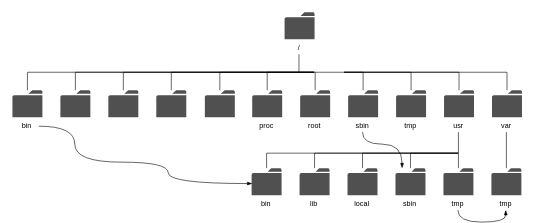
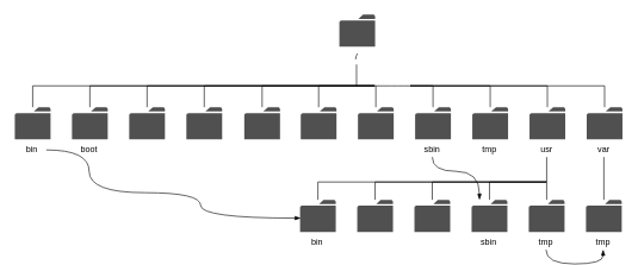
  <mxCell id="0" />
  <mxCell id="1" parent="0" />
  <mxCell id="2" value="" style="group" parent="1" vertex="1" connectable="0"><mxGeometry x="474" y="20" width="50" height="70" as="geometry" /></mxCell>
  <mxCell id="3" value="" style="pointerEvents=1;shadow=0;dashed=0;html=1;strokeColor=none;fillColor=#505050;labelPosition=center;verticalLabelPosition=bottom;verticalAlign=top;outlineConnect=0;align=center;shape=mxgraph.office.concepts.folder;" parent="2" vertex="1"><mxGeometry width="50" height="45" as="geometry" /></mxCell>
  <mxCell id="4" value="/" style="text;html=1;strokeColor=none;fillColor=none;align=center;verticalAlign=middle;whiteSpace=wrap;rounded=0;" parent="2" vertex="1"><mxGeometry x="4" y="50" width="40" height="20" as="geometry" /></mxCell>
  <mxCell id="5" value="" style="group" parent="1" vertex="1" connectable="0"><mxGeometry x="740" y="150" width="50" height="70" as="geometry" /></mxCell>
  <mxCell id="6" value="" style="pointerEvents=1;shadow=0;dashed=0;html=1;strokeColor=none;fillColor=#505050;labelPosition=center;verticalLabelPosition=bottom;verticalAlign=top;outlineConnect=0;align=center;shape=mxgraph.office.concepts.folder;" parent="5" vertex="1"><mxGeometry width="50" height="45" as="geometry" /></mxCell>
  <mxCell id="7" value="usr" style="text;html=1;strokeColor=none;fillColor=none;align=center;verticalAlign=middle;whiteSpace=wrap;rounded=0;" parent="5" vertex="1"><mxGeometry x="4" y="50" width="40" height="20" as="geometry" /></mxCell>
  <mxCell id="8" value="" style="group" parent="1" vertex="1" connectable="0"><mxGeometry x="20" y="150" width="50" height="70" as="geometry" /></mxCell>
  <mxCell id="9" value="" style="pointerEvents=1;shadow=0;dashed=0;html=1;strokeColor=none;fillColor=#505050;labelPosition=center;verticalLabelPosition=bottom;verticalAlign=top;outlineConnect=0;align=center;shape=mxgraph.office.concepts.folder;" parent="8" vertex="1"><mxGeometry width="50" height="45" as="geometry" /></mxCell>
  <mxCell id="10" value="bin" style="text;html=1;strokeColor=none;fillColor=none;align=center;verticalAlign=middle;whiteSpace=wrap;rounded=0;" parent="8" vertex="1"><mxGeometry x="4" y="50" width="40" height="20" as="geometry" /></mxCell>
  <mxCell id="11" value="" style="group" parent="1" vertex="1" connectable="0"><mxGeometry x="660" y="150" width="50" height="70" as="geometry" /></mxCell>
  <mxCell id="12" value="" style="pointerEvents=1;shadow=0;dashed=0;html=1;strokeColor=none;fillColor=#505050;labelPosition=center;verticalLabelPosition=bottom;verticalAlign=top;outlineConnect=0;align=center;shape=mxgraph.office.concepts.folder;" parent="11" vertex="1"><mxGeometry width="50" height="45" as="geometry" /></mxCell>
  <mxCell id="13" value="tmp" style="text;html=1;strokeColor=none;fillColor=none;align=center;verticalAlign=middle;whiteSpace=wrap;rounded=0;" parent="11" vertex="1"><mxGeometry x="4" y="50" width="40" height="20" as="geometry" /></mxCell>
  <mxCell id="14" value="" style="group" parent="1" vertex="1" connectable="0"><mxGeometry x="580" y="150" width="50" height="70" as="geometry" /></mxCell>
  <mxCell id="15" value="" style="pointerEvents=1;shadow=0;dashed=0;html=1;strokeColor=none;fillColor=#505050;labelPosition=center;verticalLabelPosition=bottom;verticalAlign=top;outlineConnect=0;align=center;shape=mxgraph.office.concepts.folder;" parent="14" vertex="1"><mxGeometry width="50" height="45" as="geometry" /></mxCell>
  <mxCell id="16" value="sbin" style="text;html=1;strokeColor=none;fillColor=none;align=center;verticalAlign=middle;whiteSpace=wrap;rounded=0;" parent="14" vertex="1"><mxGeometry x="4" y="50" width="40" height="20" as="geometry" /></mxCell>
  <mxCell id="17" value="" style="group" parent="1" vertex="1" connectable="0"><mxGeometry x="500" y="150" width="50" height="70" as="geometry" /></mxCell>
  <mxCell id="18" value="" style="pointerEvents=1;shadow=0;dashed=0;html=1;strokeColor=none;fillColor=#505050;labelPosition=center;verticalLabelPosition=bottom;verticalAlign=top;outlineConnect=0;align=center;shape=mxgraph.office.concepts.folder;" parent="17" vertex="1"><mxGeometry width="50" height="45" as="geometry" /></mxCell>
- <mxCell id="19" value="root" style="text;html=1;strokeColor=none;fillColor=none;align=center;verticalAlign=middle;whiteSpace=wrap;rounded=0;" parent="17" vertex="1"><mxGeometry x="4" y="50" width="40" height="20" as="geometry" /></mxCell>
  <mxCell id="20" value="" style="group" parent="1" vertex="1" connectable="0"><mxGeometry x="341" y="150" width="50" height="70" as="geometry" /></mxCell>
  <mxCell id="21" value="" style="pointerEvents=1;shadow=0;dashed=0;html=1;strokeColor=none;fillColor=#505050;labelPosition=center;verticalLabelPosition=bottom;verticalAlign=top;outlineConnect=0;align=center;shape=mxgraph.office.concepts.folder;" parent="20" vertex="1"><mxGeometry width="50" height="45" as="geometry" /></mxCell>
  <mxCell id="22" value="" style="group" parent="1" vertex="1" connectable="0"><mxGeometry x="260" y="150" width="50" height="70" as="geometry" /></mxCell>
  <mxCell id="23" value="" style="pointerEvents=1;shadow=0;dashed=0;html=1;strokeColor=none;fillColor=#505050;labelPosition=center;verticalLabelPosition=bottom;verticalAlign=top;outlineConnect=0;align=center;shape=mxgraph.office.concepts.folder;" parent="22" vertex="1"><mxGeometry width="50" height="45" as="geometry" /></mxCell>
  <mxCell id="24" value="" style="group" parent="1" vertex="1" connectable="0"><mxGeometry x="180" y="150" width="50" height="70" as="geometry" /></mxCell>
  <mxCell id="25" value="" style="pointerEvents=1;shadow=0;dashed=0;html=1;strokeColor=none;fillColor=#505050;labelPosition=center;verticalLabelPosition=bottom;verticalAlign=top;outlineConnect=0;align=center;shape=mxgraph.office.concepts.folder;" parent="24" vertex="1"><mxGeometry width="50" height="45" as="geometry" /></mxCell>
  <mxCell id="26" value="" style="group" parent="1" vertex="1" connectable="0"><mxGeometry x="100" y="150" width="50" height="70" as="geometry" /></mxCell>
  <mxCell id="27" value="" style="pointerEvents=1;shadow=0;dashed=0;html=1;strokeColor=none;fillColor=#505050;labelPosition=center;verticalLabelPosition=bottom;verticalAlign=top;outlineConnect=0;align=center;shape=mxgraph.office.concepts.folder;" parent="26" vertex="1"><mxGeometry width="50" height="45" as="geometry" /></mxCell>
+ <mxCell id="28" value="boot" style="text;html=1;strokeColor=none;fillColor=none;align=center;verticalAlign=middle;whiteSpace=wrap;rounded=0;" parent="26" vertex="1"><mxGeometry x="4" y="50" width="40" height="20" as="geometry" /></mxCell>
  <mxCell id="29" value="" style="group" parent="1" vertex="1" connectable="0"><mxGeometry x="820" y="150" width="50" height="70" as="geometry" /></mxCell>
  <mxCell id="30" value="" style="pointerEvents=1;shadow=0;dashed=0;html=1;strokeColor=none;fillColor=#505050;labelPosition=center;verticalLabelPosition=bottom;verticalAlign=top;outlineConnect=0;align=center;shape=mxgraph.office.concepts.folder;" parent="29" vertex="1"><mxGeometry width="50" height="45" as="geometry" /></mxCell>
  <mxCell id="31" value="var" style="text;html=1;strokeColor=none;fillColor=none;align=center;verticalAlign=middle;whiteSpace=wrap;rounded=0;" parent="29" vertex="1"><mxGeometry x="4" y="50" width="40" height="20" as="geometry" /></mxCell>
  <mxCell id="32" style="edgeStyle=orthogonalEdgeStyle;rounded=0;orthogonalLoop=1;jettySize=auto;html=1;endArrow=none;endFill=0;" parent="1" source="42" target="9" edge="1"><mxGeometry relative="1" as="geometry" /></mxCell>
  <mxCell id="33" style="edgeStyle=orthogonalEdgeStyle;rounded=0;orthogonalLoop=1;jettySize=auto;html=1;endArrow=none;endFill=0;" parent="1" source="42" target="27" edge="1"><mxGeometry relative="1" as="geometry" /></mxCell>
  <mxCell id="34" style="edgeStyle=orthogonalEdgeStyle;rounded=0;orthogonalLoop=1;jettySize=auto;html=1;endArrow=none;endFill=0;" parent="1" source="42" target="25" edge="1"><mxGeometry relative="1" as="geometry" /></mxCell>
  <mxCell id="35" style="edgeStyle=orthogonalEdgeStyle;rounded=0;orthogonalLoop=1;jettySize=auto;html=1;endArrow=none;endFill=0;" parent="1" source="42" target="23" edge="1"><mxGeometry relative="1" as="geometry" /></mxCell>
  <mxCell id="36" style="edgeStyle=orthogonalEdgeStyle;rounded=0;orthogonalLoop=1;jettySize=auto;html=1;endArrow=none;endFill=0;" parent="1" source="42" target="21" edge="1"><mxGeometry relative="1" as="geometry" /></mxCell>
  <mxCell id="37" style="edgeStyle=orthogonalEdgeStyle;rounded=0;orthogonalLoop=1;jettySize=auto;html=1;endArrow=none;endFill=0;" parent="1" source="42" target="15" edge="1"><mxGeometry relative="1" as="geometry" /></mxCell>
  <mxCell id="38" style="edgeStyle=orthogonalEdgeStyle;rounded=0;orthogonalLoop=1;jettySize=auto;html=1;endArrow=none;endFill=0;" parent="1" source="42" target="12" edge="1"><mxGeometry relative="1" as="geometry" /></mxCell>
  <mxCell id="39" style="edgeStyle=orthogonalEdgeStyle;rounded=0;orthogonalLoop=1;jettySize=auto;html=1;endArrow=none;endFill=0;" parent="1" source="42" target="6" edge="1"><mxGeometry relative="1" as="geometry" /></mxCell>
  <mxCell id="40" style="edgeStyle=orthogonalEdgeStyle;rounded=0;orthogonalLoop=1;jettySize=auto;html=1;endArrow=none;endFill=0;" parent="1" source="42" target="30" edge="1"><mxGeometry relative="1" as="geometry" /></mxCell>
  <mxCell id="41" style="edgeStyle=orthogonalEdgeStyle;rounded=0;orthogonalLoop=1;jettySize=auto;html=1;endArrow=none;endFill=0;" edge="1" parent="1" source="42" target="75"><mxGeometry relative="1" as="geometry" /></mxCell>
  <mxCell id="42" value="" style="rounded=0;whiteSpace=wrap;html=1;strokeColor=none;" parent="1" vertex="1"><mxGeometry x="524" y="110" width="49" height="20" as="geometry" /></mxCell>
  <mxCell id="43" value="" style="endArrow=none;html=1;exitX=0;exitY=0.5;exitDx=0;exitDy=0;entryX=1;entryY=0.5;entryDx=0;entryDy=0;" parent="1" source="42" target="42" edge="1"><mxGeometry width="50" height="50" relative="1" as="geometry"><mxPoint x="500" y="150" as="sourcePoint" /><mxPoint x="550" y="120" as="targetPoint" /><Array as="points"><mxPoint x="556" y="120" /></Array></mxGeometry></mxCell>
  <mxCell id="44" value="" style="endArrow=none;html=1;" parent="1" source="18" edge="1"><mxGeometry width="50" height="50" relative="1" as="geometry"><mxPoint x="490" y="180" as="sourcePoint" /><mxPoint x="525" y="120" as="targetPoint" /></mxGeometry></mxCell>
  <mxCell id="45" value="" style="endArrow=none;html=1;exitX=0.5;exitY=1;exitDx=0;exitDy=0;" parent="1" source="4" edge="1"><mxGeometry width="50" height="50" relative="1" as="geometry"><mxPoint x="470" y="170" as="sourcePoint" /><mxPoint x="498" y="120" as="targetPoint" /></mxGeometry></mxCell>
  <mxCell id="46" value="" style="group" parent="1" vertex="1" connectable="0"><mxGeometry x="659" y="280" width="50" height="70" as="geometry" /></mxCell>
  <mxCell id="47" value="" style="pointerEvents=1;shadow=0;dashed=0;html=1;strokeColor=none;fillColor=#505050;labelPosition=center;verticalLabelPosition=bottom;verticalAlign=top;outlineConnect=0;align=center;shape=mxgraph.office.concepts.folder;" parent="46" vertex="1"><mxGeometry width="50" height="45" as="geometry" /></mxCell>
  <mxCell id="48" value="sbin" style="text;html=1;strokeColor=none;fillColor=none;align=center;verticalAlign=middle;whiteSpace=wrap;rounded=0;" parent="46" vertex="1"><mxGeometry x="4" y="50" width="40" height="20" as="geometry" /></mxCell>
  <mxCell id="49" value="" style="group" parent="1" vertex="1" connectable="0"><mxGeometry x="499" y="280" width="50" height="70" as="geometry" /></mxCell>
  <mxCell id="50" value="" style="pointerEvents=1;shadow=0;dashed=0;html=1;strokeColor=none;fillColor=#505050;labelPosition=center;verticalLabelPosition=bottom;verticalAlign=top;outlineConnect=0;align=center;shape=mxgraph.office.concepts.folder;" parent="49" vertex="1"><mxGeometry width="50" height="45" as="geometry" /></mxCell>
- <mxCell id="51" value="lib" style="text;html=1;strokeColor=none;fillColor=none;align=center;verticalAlign=middle;whiteSpace=wrap;rounded=0;" parent="49" vertex="1"><mxGeometry x="4" y="50" width="40" height="20" as="geometry" /></mxCell>
  <mxCell id="52" value="" style="group" parent="1" vertex="1" connectable="0"><mxGeometry x="419" y="280" width="50" height="70" as="geometry" /></mxCell>
  <mxCell id="53" value="" style="pointerEvents=1;shadow=0;dashed=0;html=1;strokeColor=none;fillColor=#505050;labelPosition=center;verticalLabelPosition=bottom;verticalAlign=top;outlineConnect=0;align=center;shape=mxgraph.office.concepts.folder;" parent="52" vertex="1"><mxGeometry width="50" height="45" as="geometry" /></mxCell>
  <mxCell id="54" value="bin" style="text;html=1;strokeColor=none;fillColor=none;align=center;verticalAlign=middle;whiteSpace=wrap;rounded=0;" parent="52" vertex="1"><mxGeometry x="4" y="50" width="40" height="20" as="geometry" /></mxCell>
  <mxCell id="55" value="" style="group" parent="1" vertex="1" connectable="0"><mxGeometry x="739" y="280" width="50" height="70" as="geometry" /></mxCell>
  <mxCell id="56" value="" style="pointerEvents=1;shadow=0;dashed=0;html=1;strokeColor=none;fillColor=#505050;labelPosition=center;verticalLabelPosition=bottom;verticalAlign=top;outlineConnect=0;align=center;shape=mxgraph.office.concepts.folder;" parent="55" vertex="1"><mxGeometry width="50" height="45" as="geometry" /></mxCell>
  <mxCell id="57" value="tmp" style="text;html=1;strokeColor=none;fillColor=none;align=center;verticalAlign=middle;whiteSpace=wrap;rounded=0;" parent="55" vertex="1"><mxGeometry x="4" y="50" width="40" height="20" as="geometry" /></mxCell>
  <mxCell id="58" value="" style="group" parent="1" vertex="1" connectable="0"><mxGeometry x="579" y="280" width="50" height="70" as="geometry" /></mxCell>
  <mxCell id="59" value="" style="pointerEvents=1;shadow=0;dashed=0;html=1;strokeColor=none;fillColor=#505050;labelPosition=center;verticalLabelPosition=bottom;verticalAlign=top;outlineConnect=0;align=center;shape=mxgraph.office.concepts.folder;" parent="58" vertex="1"><mxGeometry width="50" height="45" as="geometry" /></mxCell>
- <mxCell id="60" value="local" style="text;html=1;strokeColor=none;fillColor=none;align=center;verticalAlign=middle;whiteSpace=wrap;rounded=0;" parent="58" vertex="1"><mxGeometry x="4" y="50" width="40" height="20" as="geometry" /></mxCell>
  <mxCell id="61" style="edgeStyle=orthogonalEdgeStyle;rounded=0;orthogonalLoop=1;jettySize=auto;html=1;endArrow=none;endFill=0;" parent="1" source="65" target="47" edge="1"><mxGeometry relative="1" as="geometry" /></mxCell>
  <mxCell id="62" style="edgeStyle=orthogonalEdgeStyle;rounded=0;orthogonalLoop=1;jettySize=auto;html=1;endArrow=none;endFill=0;" parent="1" source="65" target="59" edge="1"><mxGeometry relative="1" as="geometry" /></mxCell>
  <mxCell id="63" style="edgeStyle=orthogonalEdgeStyle;rounded=0;orthogonalLoop=1;jettySize=auto;html=1;endArrow=none;endFill=0;" parent="1" source="65" target="50" edge="1"><mxGeometry relative="1" as="geometry" /></mxCell>
  <mxCell id="64" style="edgeStyle=orthogonalEdgeStyle;rounded=0;orthogonalLoop=1;jettySize=auto;html=1;endArrow=none;endFill=0;" parent="1" source="65" target="53" edge="1"><mxGeometry relative="1" as="geometry" /></mxCell>
  <mxCell id="65" value="" style="rounded=0;whiteSpace=wrap;html=1;strokeColor=none;" parent="1" vertex="1"><mxGeometry x="764" y="250" width="20" height="10" as="geometry" /></mxCell>
  <mxCell id="66" value="" style="endArrow=none;html=1;entryX=0.5;entryY=1;entryDx=0;entryDy=0;" parent="1" source="56" target="7" edge="1"><mxGeometry width="50" height="50" relative="1" as="geometry"><mxPoint x="730" y="280" as="sourcePoint" /><mxPoint x="780" y="230" as="targetPoint" /></mxGeometry></mxCell>
  <mxCell id="67" value="" style="group" parent="1" vertex="1" connectable="0"><mxGeometry x="819" y="280" width="50" height="70" as="geometry" /></mxCell>
  <mxCell id="68" value="" style="pointerEvents=1;shadow=0;dashed=0;html=1;strokeColor=none;fillColor=#505050;labelPosition=center;verticalLabelPosition=bottom;verticalAlign=top;outlineConnect=0;align=center;shape=mxgraph.office.concepts.folder;" parent="67" vertex="1"><mxGeometry width="50" height="45" as="geometry" /></mxCell>
  <mxCell id="69" value="tmp" style="text;html=1;strokeColor=none;fillColor=none;align=center;verticalAlign=middle;whiteSpace=wrap;rounded=0;" parent="67" vertex="1"><mxGeometry x="4" y="50" width="40" height="20" as="geometry" /></mxCell>
  <mxCell id="70" value="" style="endArrow=none;html=1;entryX=0.5;entryY=1;entryDx=0;entryDy=0;" parent="1" source="68" target="31" edge="1"><mxGeometry width="50" height="50" relative="1" as="geometry"><mxPoint x="830" y="270" as="sourcePoint" /><mxPoint x="880" y="220" as="targetPoint" /></mxGeometry></mxCell>
  <mxCell id="71" style="edgeStyle=orthogonalEdgeStyle;rounded=0;orthogonalLoop=1;jettySize=auto;html=1;entryX=0.5;entryY=1;entryDx=0;entryDy=0;endArrow=blockThin;endFill=1;curved=1;exitX=0.5;exitY=1;exitDx=0;exitDy=0;" parent="1" source="57" target="69" edge="1"><mxGeometry relative="1" as="geometry" /></mxCell>
  <mxCell id="72" style="edgeStyle=orthogonalEdgeStyle;curved=1;rounded=0;orthogonalLoop=1;jettySize=auto;html=1;endArrow=blockThin;endFill=1;" parent="1" source="16" target="47" edge="1"><mxGeometry relative="1" as="geometry"><Array as="points"><mxPoint x="604" y="240" /><mxPoint x="670" y="240" /></Array></mxGeometry></mxCell>
  <mxCell id="73" style="edgeStyle=orthogonalEdgeStyle;rounded=0;orthogonalLoop=1;jettySize=auto;html=1;entryX=0.02;entryY=0.571;entryDx=0;entryDy=0;entryPerimeter=0;endArrow=blockThin;endFill=1;curved=1;" parent="1" source="10" target="53" edge="1"><mxGeometry relative="1" as="geometry"><Array as="points"><mxPoint x="124" y="270" /><mxPoint x="280" y="270" /><mxPoint x="280" y="306" /></Array></mxGeometry></mxCell>
  <mxCell id="74" value="" style="group" vertex="1" connectable="0" parent="1"><mxGeometry x="420" y="150" width="50" height="70" as="geometry" /></mxCell>
  <mxCell id="75" value="" style="pointerEvents=1;shadow=0;dashed=0;html=1;strokeColor=none;fillColor=#505050;labelPosition=center;verticalLabelPosition=bottom;verticalAlign=top;outlineConnect=0;align=center;shape=mxgraph.office.concepts.folder;" vertex="1" parent="74"><mxGeometry width="50" height="45" as="geometry" /></mxCell>
- <mxCell id="76" value="proc" style="text;html=1;strokeColor=none;fillColor=none;align=center;verticalAlign=middle;whiteSpace=wrap;rounded=0;" vertex="1" parent="74"><mxGeometry x="4" y="50" width="40" height="20" as="geometry" /></mxCell>
